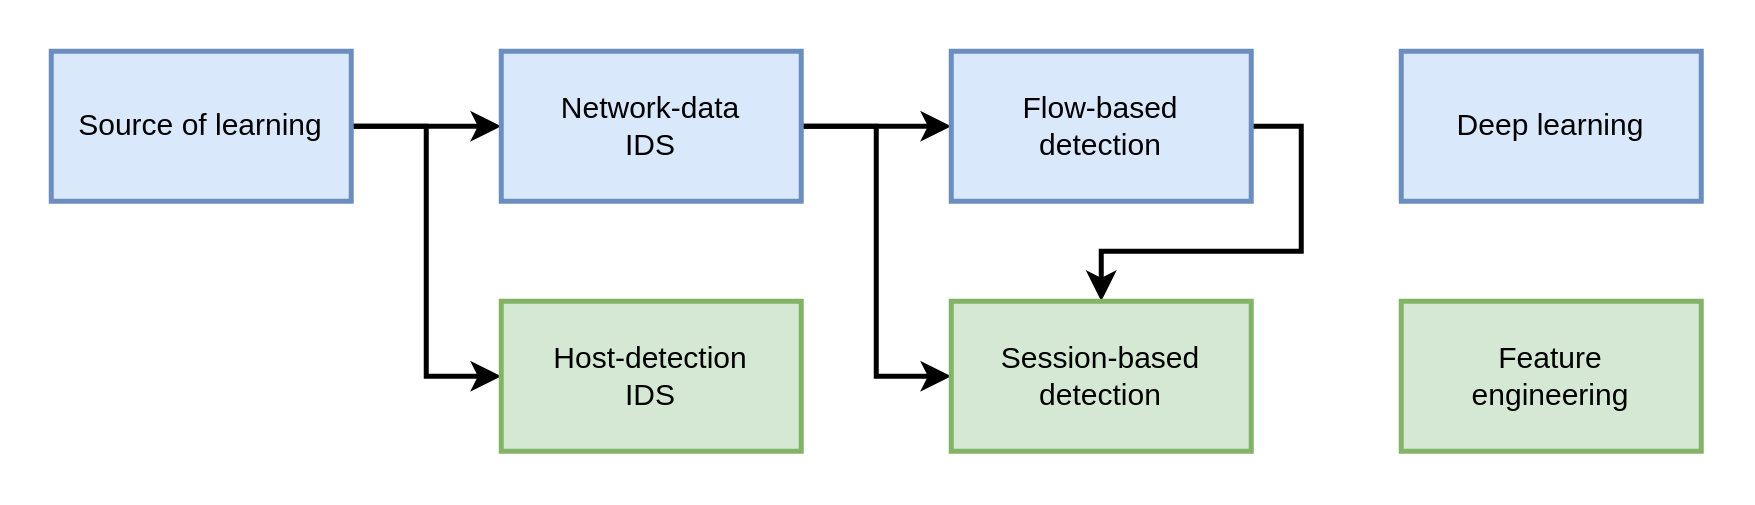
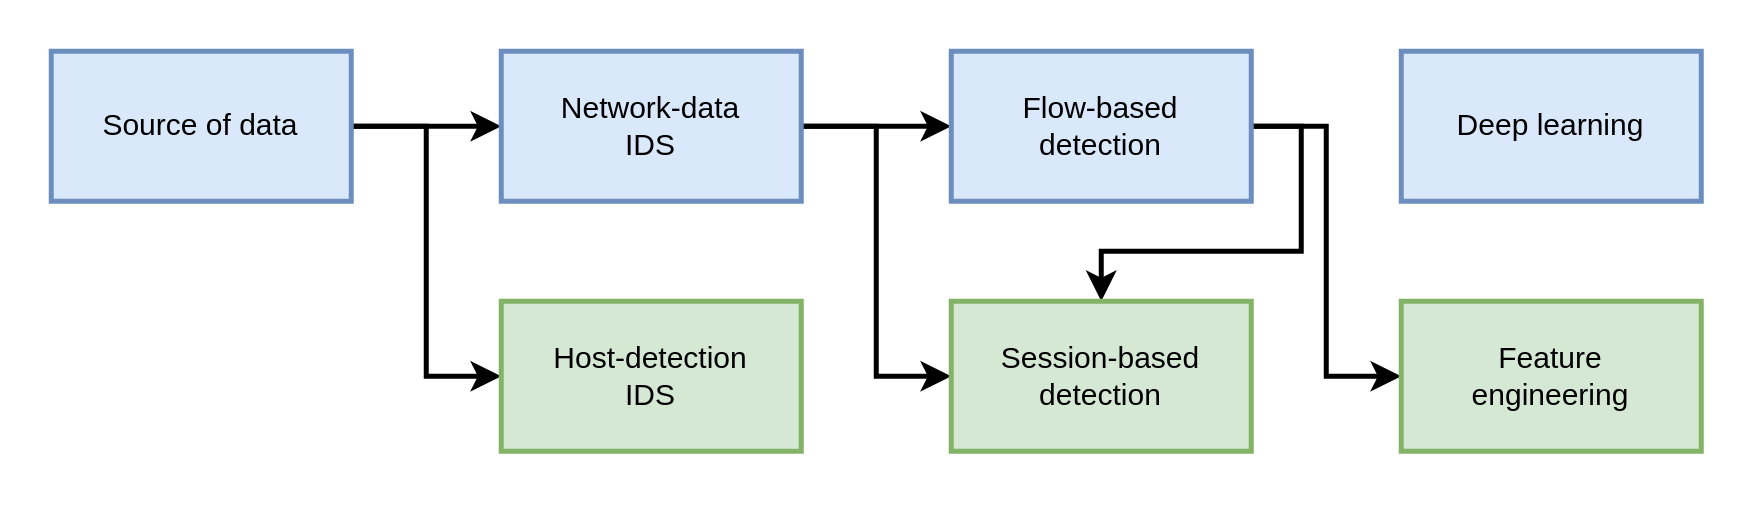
  <mxCell id="0" />
  <mxCell id="1" parent="0" />
  <mxCell id="2" style="edgeStyle=orthogonalEdgeStyle;rounded=0;orthogonalLoop=1;jettySize=auto;html=1;entryX=0;entryY=0.5;entryDx=0;entryDy=0;strokeWidth=2;" edge="1" parent="1" source="4" target="7"><mxGeometry relative="1" as="geometry"><Array as="points"><mxPoint x="190" y="50" /><mxPoint x="190" y="50" /></Array></mxGeometry></mxCell>
  <mxCell id="3" style="edgeStyle=orthogonalEdgeStyle;rounded=0;orthogonalLoop=1;jettySize=auto;html=1;entryX=0;entryY=0.5;entryDx=0;entryDy=0;strokeWidth=2;" edge="1" parent="1" source="4" target="12"><mxGeometry relative="1" as="geometry" /></mxCell>
- <mxCell id="4" value="Source of learning" style="rounded=0;whiteSpace=wrap;html=1;strokeWidth=2;fillColor=#dae8fc;strokeColor=#6c8ebf;" vertex="1" parent="1"><mxGeometry x="20" y="20" width="120" height="60" as="geometry" /></mxCell>
+ <mxCell id="4" value="Source of data" style="rounded=0;whiteSpace=wrap;html=1;strokeWidth=2;fillColor=#dae8fc;strokeColor=#6c8ebf;" vertex="1" parent="1"><mxGeometry x="20" y="20" width="120" height="60" as="geometry" /></mxCell>
  <mxCell id="5" style="edgeStyle=orthogonalEdgeStyle;rounded=0;orthogonalLoop=1;jettySize=auto;html=1;exitX=1;exitY=0.5;exitDx=0;exitDy=0;strokeWidth=2;" edge="1" parent="1" source="7" target="10"><mxGeometry relative="1" as="geometry" /></mxCell>
  <mxCell id="6" style="edgeStyle=orthogonalEdgeStyle;rounded=0;orthogonalLoop=1;jettySize=auto;html=1;entryX=0;entryY=0.5;entryDx=0;entryDy=0;strokeWidth=2;" edge="1" parent="1" source="7" target="13"><mxGeometry relative="1" as="geometry" /></mxCell>
  <mxCell id="7" value="Network-data&lt;br&gt;IDS" style="rounded=0;whiteSpace=wrap;html=1;strokeWidth=2;fillColor=#dae8fc;strokeColor=#6c8ebf;" vertex="1" parent="1"><mxGeometry x="200" y="20" width="120" height="60" as="geometry" /></mxCell>
  <mxCell id="8" style="edgeStyle=orthogonalEdgeStyle;rounded=0;orthogonalLoop=1;jettySize=auto;html=1;exitX=1;exitY=0.5;exitDx=0;exitDy=0;strokeWidth=2;" edge="1" parent="1" source="10" target="13"><mxGeometry relative="1" as="geometry" /></mxCell>
+ <mxCell id="9" style="edgeStyle=orthogonalEdgeStyle;rounded=0;orthogonalLoop=1;jettySize=auto;html=1;entryX=0;entryY=0.5;entryDx=0;entryDy=0;strokeWidth=2;" edge="1" parent="1" source="10" target="14"><mxGeometry relative="1" as="geometry" /></mxCell>
  <mxCell id="10" value="Flow-based&lt;br&gt;detection" style="rounded=0;whiteSpace=wrap;html=1;strokeWidth=2;fillColor=#dae8fc;strokeColor=#6c8ebf;" vertex="1" parent="1"><mxGeometry x="380" y="20" width="120" height="60" as="geometry" /></mxCell>
  <mxCell id="11" value="Deep learning" style="rounded=0;whiteSpace=wrap;html=1;strokeWidth=2;fillColor=#dae8fc;strokeColor=#6c8ebf;" vertex="1" parent="1"><mxGeometry x="560" y="20" width="120" height="60" as="geometry" /></mxCell>
  <mxCell id="12" value="Host-detection&lt;br&gt;IDS" style="rounded=0;whiteSpace=wrap;html=1;strokeWidth=2;fillColor=#d5e8d4;strokeColor=#82b366;" vertex="1" parent="1"><mxGeometry x="200" y="120" width="120" height="60" as="geometry" /></mxCell>
  <mxCell id="13" value="Session-based&lt;br&gt;detection" style="rounded=0;whiteSpace=wrap;html=1;strokeWidth=2;fillColor=#d5e8d4;strokeColor=#82b366;" vertex="1" parent="1"><mxGeometry x="380" y="120" width="120" height="60" as="geometry" /></mxCell>
  <mxCell id="14" value="Feature &lt;br&gt;engineering" style="rounded=0;whiteSpace=wrap;html=1;strokeWidth=2;fillColor=#d5e8d4;strokeColor=#82b366;" vertex="1" parent="1"><mxGeometry x="560" y="120" width="120" height="60" as="geometry" /></mxCell>
